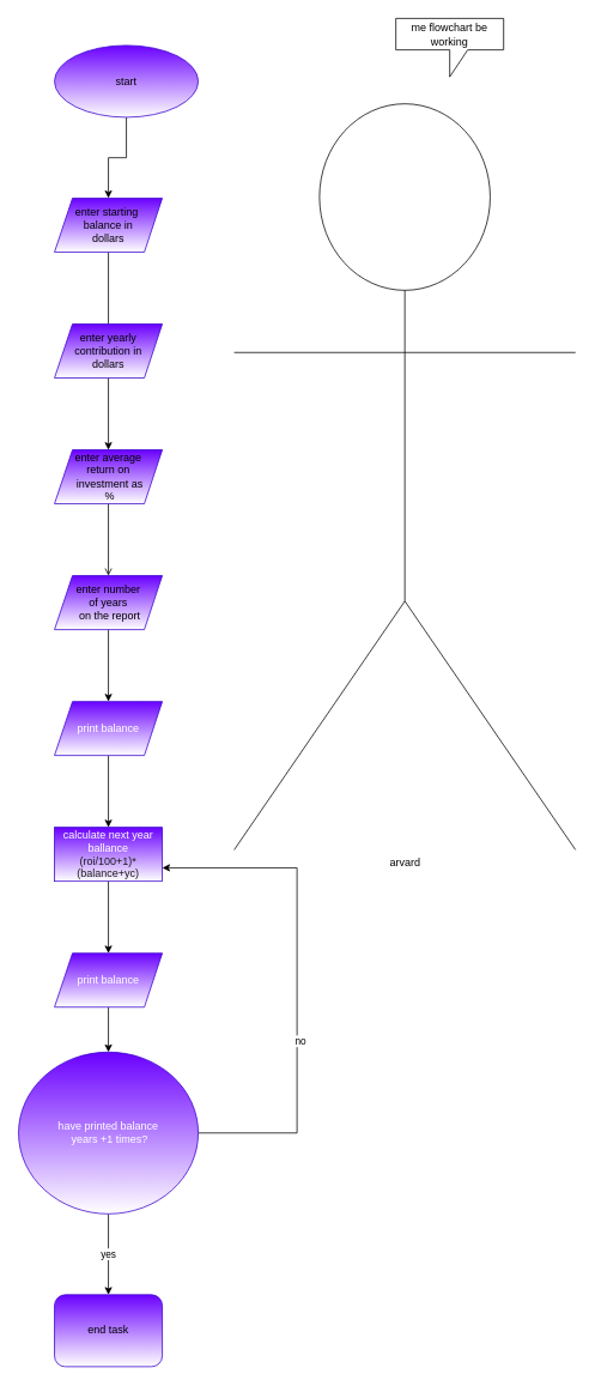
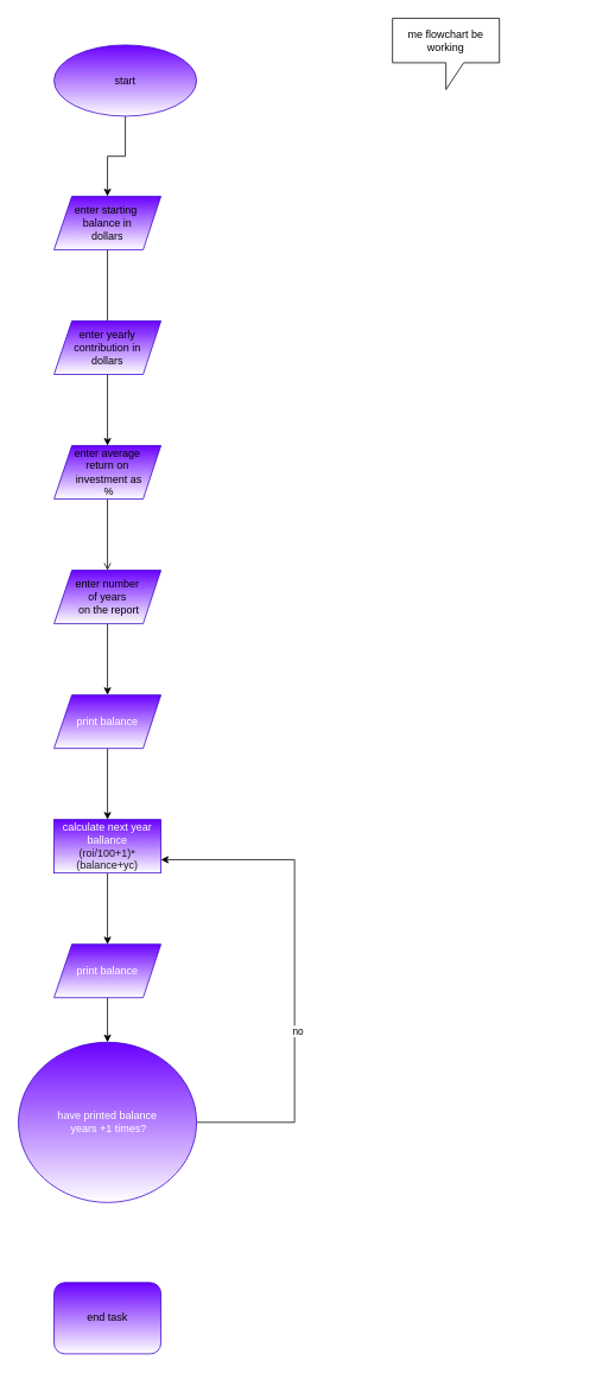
  <mxCell id="0" />
  <mxCell id="1" parent="0" />
  <mxCell id="2" value="" style="edgeStyle=orthogonalEdgeStyle;rounded=0;orthogonalLoop=1;jettySize=auto;html=1;" edge="1" parent="1" source="3" target="5"><mxGeometry relative="1" as="geometry" /></mxCell>
  <mxCell id="3" value="&lt;font color=&quot;#000000&quot;&gt;start&lt;/font&gt;" style="ellipse;whiteSpace=wrap;html=1;fillColor=#6a00ff;strokeColor=#3700CC;fontColor=#ffffff;gradientColor=#ffffff;" vertex="1" parent="1"><mxGeometry x="60" y="50" width="160" height="80" as="geometry" /></mxCell>
  <mxCell id="4" value="" style="edgeStyle=orthogonalEdgeStyle;rounded=0;orthogonalLoop=1;jettySize=auto;html=1;endArrow=none;" edge="1" parent="1" source="5" target="7"><mxGeometry relative="1" as="geometry" /></mxCell>
  <mxCell id="5" value="&lt;font color=&quot;#000000&quot;&gt;enter starting&amp;nbsp; balance in &lt;br&gt;dollars&lt;/font&gt;" style="shape=parallelogram;perimeter=parallelogramPerimeter;whiteSpace=wrap;html=1;fixedSize=1;fillColor=#6a00ff;strokeColor=#3700CC;fontColor=#ffffff;gradientColor=#ffffff;" vertex="1" parent="1"><mxGeometry x="60" y="220" width="120" height="60" as="geometry" /></mxCell>
  <mxCell id="6" value="" style="edgeStyle=orthogonalEdgeStyle;rounded=0;orthogonalLoop=1;jettySize=auto;html=1;" edge="1" parent="1" source="7" target="9"><mxGeometry relative="1" as="geometry" /></mxCell>
  <mxCell id="7" value="&lt;font color=&quot;#000000&quot;&gt;enter yearly contribution in &lt;br&gt;dollars&lt;/font&gt;" style="shape=parallelogram;perimeter=parallelogramPerimeter;whiteSpace=wrap;html=1;fixedSize=1;fontColor=#ffffff;strokeColor=#3700CC;fillColor=#6a00ff;gradientColor=#ffffff;" vertex="1" parent="1"><mxGeometry x="60" y="360" width="120" height="60" as="geometry" /></mxCell>
  <mxCell id="8" value="" style="edgeStyle=orthogonalEdgeStyle;rounded=0;orthogonalLoop=1;jettySize=auto;html=1;endArrow=open;" edge="1" parent="1" source="9" target="11"><mxGeometry relative="1" as="geometry" /></mxCell>
  <mxCell id="9" value="&lt;font color=&quot;#000000&quot;&gt;enter average &lt;br&gt;return on&lt;br&gt;&amp;nbsp;investment as&lt;br&gt;&amp;nbsp;%&lt;/font&gt;" style="shape=parallelogram;perimeter=parallelogramPerimeter;whiteSpace=wrap;html=1;fixedSize=1;fontColor=#ffffff;strokeColor=#3700CC;fillColor=#6a00ff;gradientColor=#ffffff;" vertex="1" parent="1"><mxGeometry x="60" y="500" width="120" height="60" as="geometry" /></mxCell>
  <mxCell id="10" value="" style="edgeStyle=orthogonalEdgeStyle;rounded=0;orthogonalLoop=1;jettySize=auto;html=1;" edge="1" parent="1" source="11" target="16"><mxGeometry relative="1" as="geometry" /></mxCell>
  <mxCell id="11" value="&lt;font color=&quot;#000000&quot;&gt;enter number &lt;br&gt;of years&lt;br&gt;&amp;nbsp;on the report&lt;/font&gt;" style="shape=parallelogram;perimeter=parallelogramPerimeter;whiteSpace=wrap;html=1;fixedSize=1;fontColor=#ffffff;strokeColor=#3700CC;fillColor=#6a00ff;gradientColor=#ffffff;" vertex="1" parent="1"><mxGeometry x="60" y="640" width="120" height="60" as="geometry" /></mxCell>
  <mxCell id="12" value="&lt;font color=&quot;#000000&quot;&gt;end task&lt;/font&gt;" style="whiteSpace=wrap;html=1;fontColor=#ffffff;strokeColor=#3700CC;fillColor=#6a00ff;gradientColor=#ffffff;rounded=1;" vertex="1" parent="1"><mxGeometry x="60" y="1440" width="120" height="80" as="geometry" /></mxCell>
- <mxCell id="13" value="arvard" style="shape=umlActor;verticalLabelPosition=bottom;verticalAlign=top;html=1;outlineConnect=0;gradientColor=#ffffff;" vertex="1" parent="1"><mxGeometry x="260" y="115" width="380" height="830" as="geometry" /></mxCell>
- <mxCell id="14" value="me flowchart be working" style="shape=callout;whiteSpace=wrap;html=1;perimeter=calloutPerimeter;gradientColor=#ffffff;" vertex="1" parent="1"><mxGeometry x="440" y="20" width="120" height="65" as="geometry" /></mxCell>
+ <mxCell id="14" value="me flowchart be working" style="shape=callout;whiteSpace=wrap;html=1;perimeter=calloutPerimeter;gradientColor=#ffffff;" vertex="1" parent="1"><mxGeometry x="440" y="20" width="120" height="80" as="geometry" /></mxCell>
  <mxCell id="15" value="" style="edgeStyle=orthogonalEdgeStyle;rounded=0;orthogonalLoop=1;jettySize=auto;html=1;" edge="1" parent="1" source="16" target="18"><mxGeometry relative="1" as="geometry" /></mxCell>
  <mxCell id="16" value="print balance" style="shape=parallelogram;perimeter=parallelogramPerimeter;whiteSpace=wrap;html=1;fixedSize=1;fontColor=#ffffff;strokeColor=#3700CC;fillColor=#6a00ff;gradientColor=#ffffff;" vertex="1" parent="1"><mxGeometry x="60" y="780" width="120" height="60" as="geometry" /></mxCell>
  <mxCell id="17" value="" style="edgeStyle=orthogonalEdgeStyle;rounded=0;orthogonalLoop=1;jettySize=auto;html=1;" edge="1" parent="1" source="18" target="20"><mxGeometry relative="1" as="geometry" /></mxCell>
  <mxCell id="18" value="calculate next year ballance&lt;br&gt;&lt;font color=&quot;#1a1a1a&quot;&gt;(roi/100+1)*(balance+yc)&lt;/font&gt;" style="whiteSpace=wrap;html=1;fontColor=#ffffff;strokeColor=#3700CC;fillColor=#6a00ff;gradientColor=#ffffff;" vertex="1" parent="1"><mxGeometry x="60" y="920" width="120" height="60" as="geometry" /></mxCell>
  <mxCell id="19" value="" style="edgeStyle=orthogonalEdgeStyle;rounded=0;orthogonalLoop=1;jettySize=auto;html=1;" edge="1" parent="1" source="20" target="24"><mxGeometry relative="1" as="geometry" /></mxCell>
  <mxCell id="20" value="print balance" style="shape=parallelogram;perimeter=parallelogramPerimeter;whiteSpace=wrap;html=1;fixedSize=1;fontColor=#ffffff;strokeColor=#3700CC;fillColor=#6a00ff;gradientColor=#ffffff;" vertex="1" parent="1"><mxGeometry x="60" y="1060" width="120" height="60" as="geometry" /></mxCell>
- <mxCell id="21" value="yes" style="edgeStyle=orthogonalEdgeStyle;rounded=0;orthogonalLoop=1;jettySize=auto;html=1;" edge="1" parent="1" source="24" target="12"><mxGeometry relative="1" as="geometry" /></mxCell>
  <mxCell id="22" style="edgeStyle=orthogonalEdgeStyle;rounded=0;orthogonalLoop=1;jettySize=auto;html=1;entryX=1;entryY=0.75;entryDx=0;entryDy=0;" edge="1" parent="1" source="24" target="18"><mxGeometry relative="1" as="geometry"><Array as="points"><mxPoint x="330" y="1260" /><mxPoint x="330" y="965" /></Array></mxGeometry></mxCell>
  <mxCell id="23" value="no" style="edgeLabel;html=1;align=center;verticalAlign=middle;resizable=0;points=[];" vertex="1" connectable="0" parent="22"><mxGeometry x="-0.233" y="-3" relative="1" as="geometry"><mxPoint as="offset" /></mxGeometry></mxCell>
  <mxCell id="24" value="have printed balance&lt;br&gt;&amp;nbsp;years +1 times?" style="ellipse;whiteSpace=wrap;html=1;fontColor=#ffffff;strokeColor=#3700CC;fillColor=#6a00ff;gradientColor=#ffffff;" vertex="1" parent="1"><mxGeometry x="20" y="1170" width="200" height="180" as="geometry" /></mxCell>
